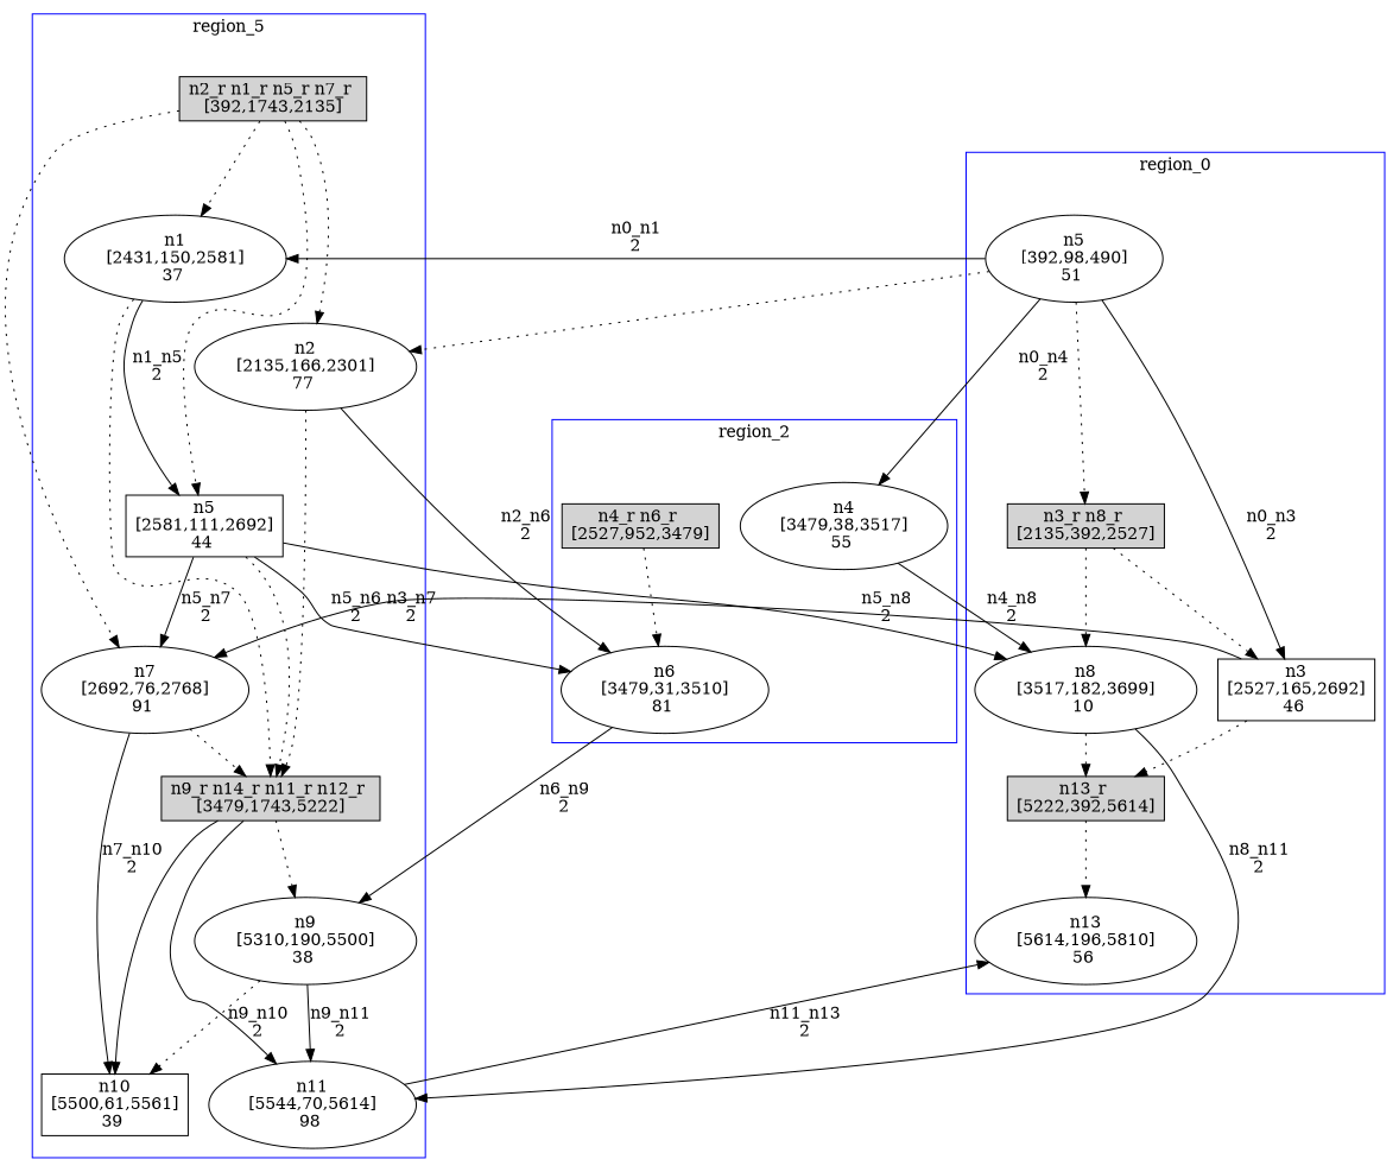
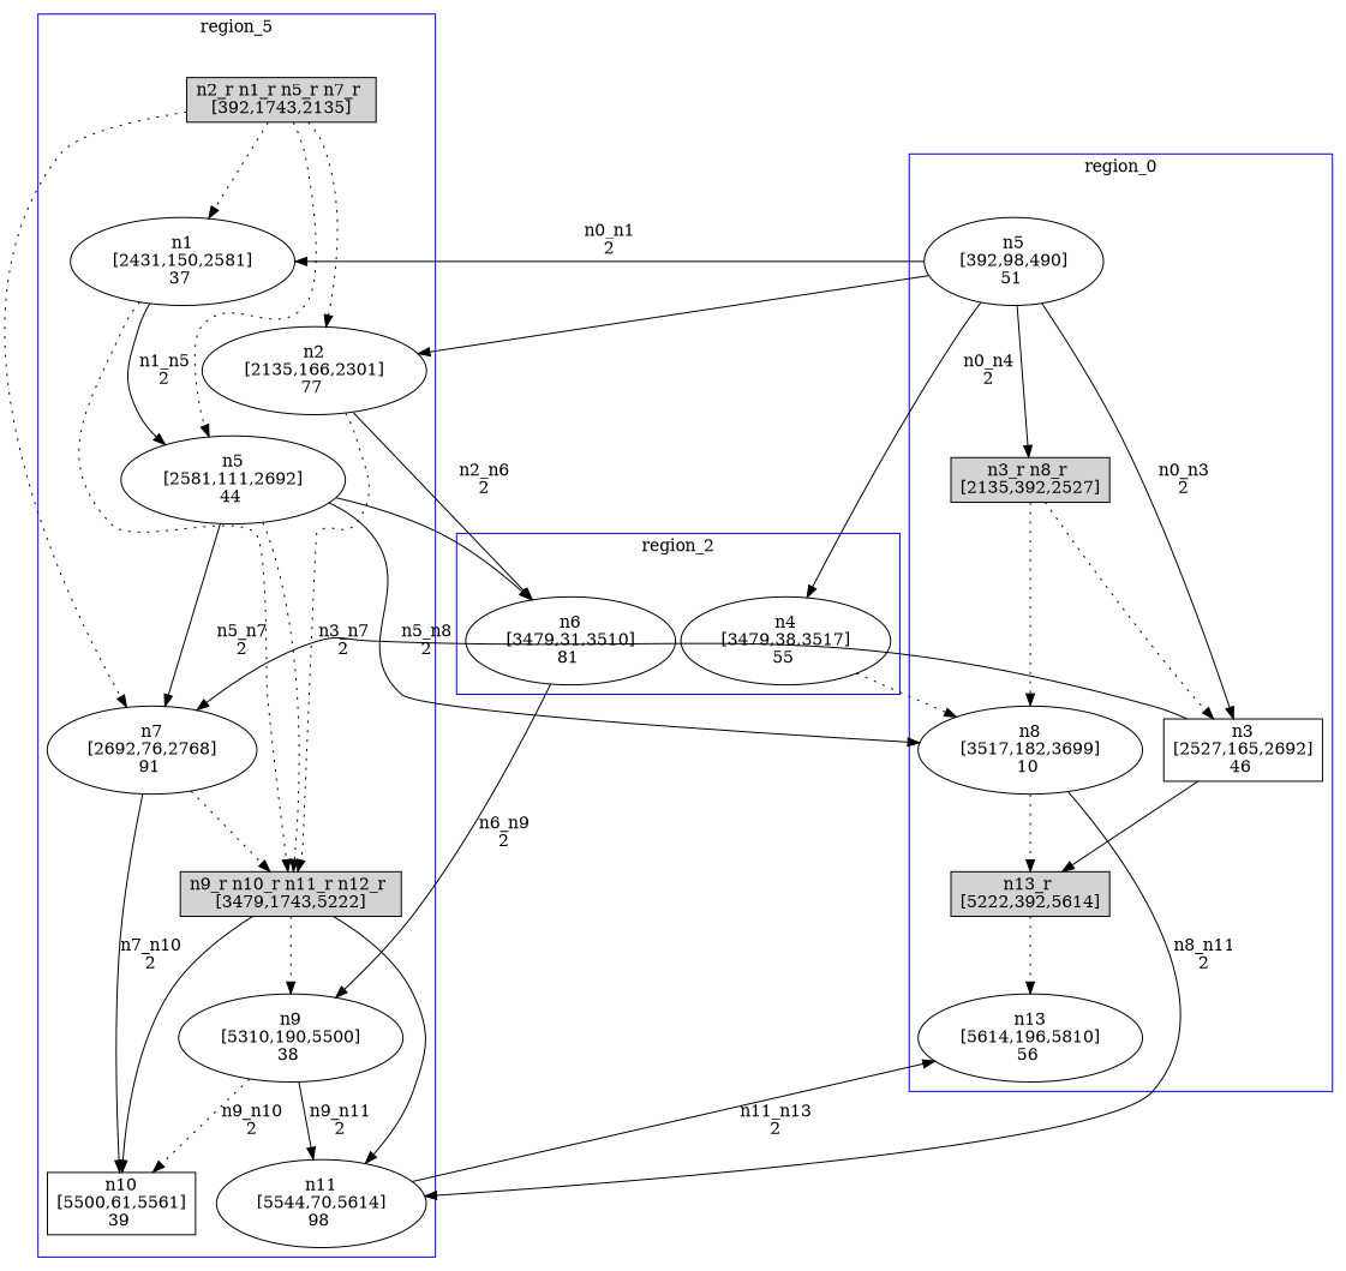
  digraph {
    edge [style=dotted]
    n1 [label="n5\n[392,98,490]\n51 "]
    n2 [label="n3_r n8_r \n[2135,392,2527]" shape=box style=filled]
    n3 [label="n3\n[2527,165,2692]\n46 " shape=box]
    n4 [label="n8\n[3517,182,3699]\n10 "]
    n5 [label="n13_r \n[5222,392,5614]" shape=box style=filled]
    n6 [label="n13\n[5614,196,5810]\n56 "]
    n7 [label="n2_r n1_r n5_r n7_r \n[392,1743,2135]" shape=box style=filled]
    n8 [label="n2\n[2135,166,2301]\n77 "]
    n9 [label="n1\n[2431,150,2581]\n37 "]
-   n10 [label="n5\n[2581,111,2692]\n44 " shape=box]
+   n10 [label="n5\n[2581,111,2692]\n44 "]
    n11 [label="n7\n[2692,76,2768]\n91 "]
-   n12 [label="n9_r n14_r n11_r n12_r \n[3479,1743,5222]" shape=box style=filled]
+   n12 [label="n9_r n10_r n11_r n12_r \n[3479,1743,5222]" shape=box style=filled]
    n13 [label="n9\n[5310,190,5500]\n38 "]
    n14 [label="n10\n[5500,61,5561]\n39 " shape=box]
    n15 [label="n11\n[5544,70,5614]\n98 "]
-   n16 [label="n4_r n6_r \n[2527,952,3479]" shape=box style=filled]
    n17 [label="n4\n[3479,38,3517]\n55 "]
    n18 [label="n6\n[3479,31,3510]\n81 "]
    subgraph cluster_1 {
      color=blue
      label=region_0
      stytle=filled
      n1
      n2
      n3
      n4
      n5
      n6
    }
    subgraph cluster_2 {
      color=blue
      label=region_5
      stytle=filled
      n7
      n8
      n9
      n10
      n11
      n12
      n13
      n14
      n15
    }
    subgraph cluster_3 {
      color=blue
      label=region_2
      stytle=filled
-     n16
      n17
      n18
    }
-   n1 -> n2
+   n1 -> n2 [style=solid]
    n1 -> n3 [label="n0_n3\n2" style=""]
-   n1 -> n8 [label="n0_n2\n2"]
+   n1 -> n8 [label="n0_n2\n2" style=""]
    n1 -> n9 [label="n0_n1\n2" style=""]
    n1 -> n17 [label="n0_n4\n2" style=""]
    n2 -> n3
    n2 -> n4
-   n3 -> n5
+   n3 -> n5 [style=solid]
    n3 -> n11 [label="n3_n7\n2" style=""]
    n4 -> n5
    n4 -> n15 [label="n8_n11\n2" style=""]
    n5 -> n6
    n7 -> n8
    n7 -> n9
    n7 -> n10
    n7 -> n11
    n8 -> n12
    n8 -> n18 [label="n2_n6\n2" style=""]
    n9 -> n10 [label="n1_n5\n2" style=""]
    n9 -> n12
    n10 -> n4 [label="n5_n8\n2" style=""]
    n10 -> n11 [label="n5_n7\n2" style=""]
    n10 -> n12
    n10 -> n18 [label="n5_n6\n2" style=""]
    n11 -> n12
    n11 -> n14 [label="n7_n10\n2" style=""]
    n12 -> n13
    n12 -> n14 [style=solid]
    n12 -> n15 [style=solid]
    n13 -> n14 [label="n9_n10\n2"]
    n13 -> n15 [label="n9_n11\n2" style=""]
    n15 -> n6 [label="n11_n13\n2" style=""]
-   n16 -> n18
-   n17 -> n4 [label="n4_n8\n2" style=""]
+   n17 -> n4 [label="n4_n8\n2"]
    n18 -> n13 [label="n6_n9\n2" style=""]
  }
